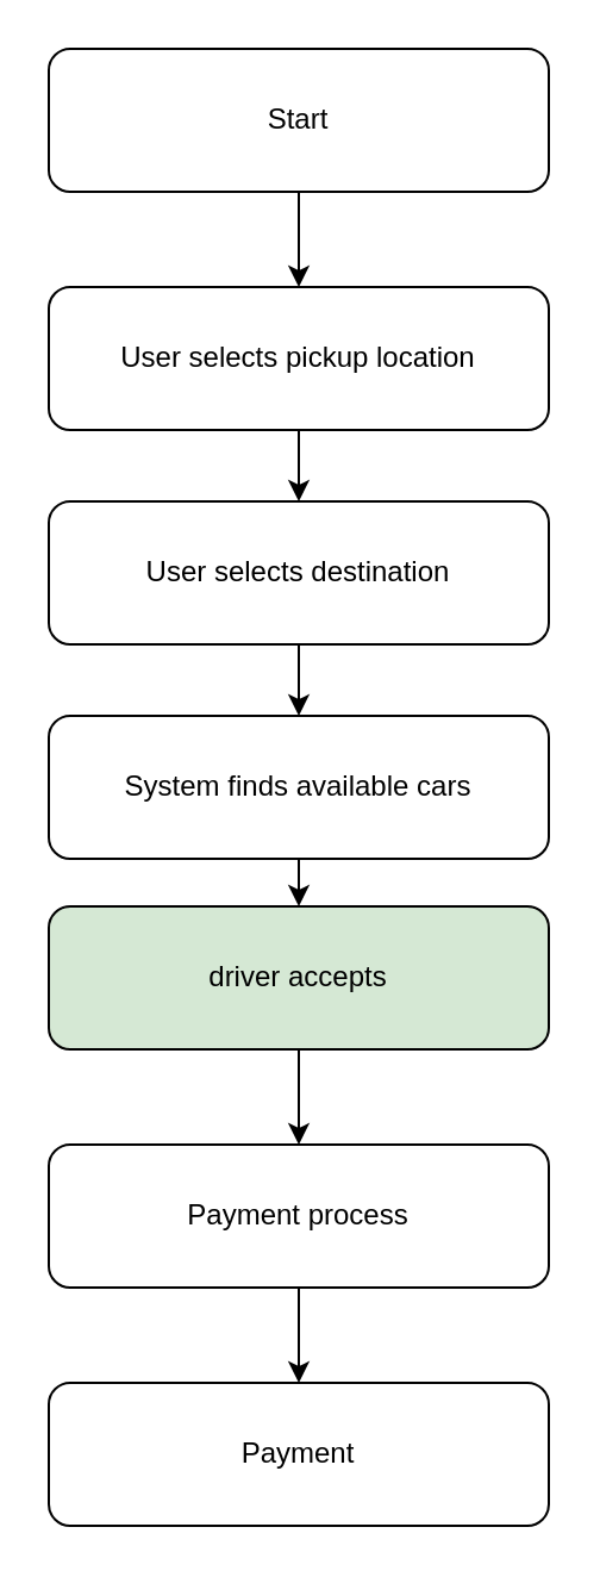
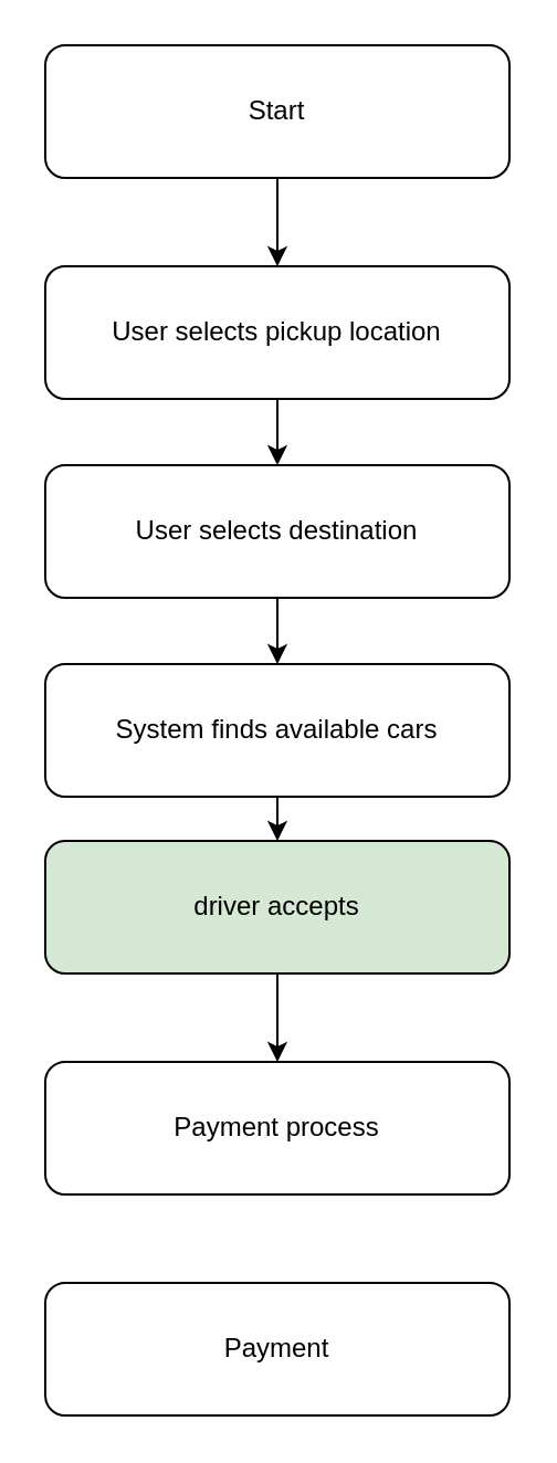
  <mxCell id="0" />
  <mxCell id="1" parent="0" />
  <mxCell id="2" value="Start" style="rounded=1;whiteSpace=wrap;html=1;" vertex="1" parent="1"><mxGeometry x="20" y="20" width="210" height="60" as="geometry" /></mxCell>
  <mxCell id="3" value="User selects pickup location" style="rounded=1;whiteSpace=wrap;html=1;" vertex="1" parent="1"><mxGeometry x="20" y="120" width="210" height="60" as="geometry" /></mxCell>
  <mxCell id="4" value="User selects destination" style="rounded=1;whiteSpace=wrap;html=1;" vertex="1" parent="1"><mxGeometry x="20" y="210" width="210" height="60" as="geometry" /></mxCell>
  <mxCell id="5" value="System finds available cars" style="rounded=1;whiteSpace=wrap;html=1;" vertex="1" parent="1"><mxGeometry x="20" y="300" width="210" height="60" as="geometry" /></mxCell>
  <mxCell id="6" value="driver accepts" style="rounded=1;whiteSpace=wrap;html=1;fillColor=#d5e8d4;" vertex="1" parent="1"><mxGeometry x="20" y="380" width="210" height="60" as="geometry" /></mxCell>
  <mxCell id="7" value="Payment process" style="rounded=1;whiteSpace=wrap;html=1;" vertex="1" parent="1"><mxGeometry x="20" y="480" width="210" height="60" as="geometry" /></mxCell>
  <mxCell id="8" value="Payment" style="rounded=1;whiteSpace=wrap;html=1;" vertex="1" parent="1"><mxGeometry x="20" y="580" width="210" height="60" as="geometry" /></mxCell>
  <mxCell id="9" value="" style="endArrow=classic;html=1;rounded=0;" edge="1" parent="1" source="2" target="3"><mxGeometry width="50" height="50" relative="1" as="geometry"><mxPoint x="-90" y="70" as="sourcePoint" /><mxPoint x="-40" y="20" as="targetPoint" /></mxGeometry></mxCell>
  <mxCell id="10" value="" style="endArrow=classic;html=1;rounded=0;" edge="1" parent="1" source="3" target="4"><mxGeometry width="50" height="50" relative="1" as="geometry"><mxPoint x="-200" y="160" as="sourcePoint" /><mxPoint x="-150" y="110" as="targetPoint" /></mxGeometry></mxCell>
  <mxCell id="11" value="" style="endArrow=classic;html=1;rounded=0;" edge="1" parent="1" source="4" target="5"><mxGeometry width="50" height="50" relative="1" as="geometry"><mxPoint x="-150" y="360" as="sourcePoint" /><mxPoint x="-100" y="310" as="targetPoint" /></mxGeometry></mxCell>
  <mxCell id="12" value="" style="endArrow=classic;html=1;rounded=0;" edge="1" parent="1" source="5" target="6"><mxGeometry width="50" height="50" relative="1" as="geometry"><mxPoint x="-60" y="460" as="sourcePoint" /><mxPoint x="-10" y="410" as="targetPoint" /></mxGeometry></mxCell>
  <mxCell id="13" value="" style="endArrow=classic;html=1;rounded=0;" edge="1" parent="1" source="6" target="7"><mxGeometry width="50" height="50" relative="1" as="geometry"><mxPoint x="-150" y="480" as="sourcePoint" /><mxPoint x="-100" y="430" as="targetPoint" /></mxGeometry></mxCell>
- <mxCell id="14" value="" style="endArrow=classic;html=1;rounded=0;" edge="1" parent="1" source="7" target="8"><mxGeometry width="50" height="50" relative="1" as="geometry"><mxPoint x="-200" y="470" as="sourcePoint" /><mxPoint x="-150" y="420" as="targetPoint" /></mxGeometry></mxCell>
